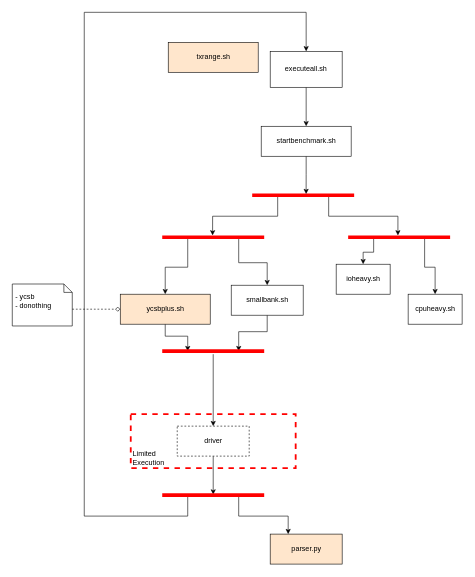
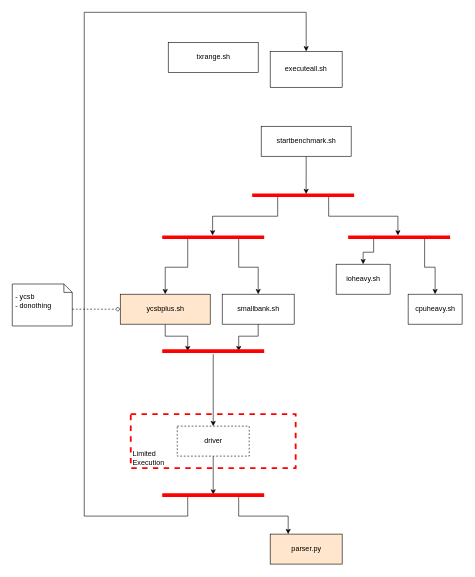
  <mxCell id="0" />
  <mxCell id="1" parent="0" />
  <mxCell id="2" value="" style="rounded=0;whiteSpace=wrap;html=1;dashed=1;fillColor=none;strokeWidth=3;strokeColor=#FF0000;" parent="1" vertex="1"><mxGeometry x="217.5" y="690" width="275" height="90" as="geometry" /></mxCell>
- <mxCell id="3" style="edgeStyle=orthogonalEdgeStyle;rounded=0;orthogonalLoop=1;jettySize=auto;html=1;exitX=0.5;exitY=1;exitDx=0;exitDy=0;entryX=0.5;entryY=0;entryDx=0;entryDy=0;" parent="1" source="4" target="32" edge="1"><mxGeometry relative="1" as="geometry" /></mxCell>
  <mxCell id="4" value="&lt;div&gt;executeall.sh&lt;/div&gt;" style="rounded=0;whiteSpace=wrap;html=1;" parent="1" vertex="1"><mxGeometry x="450" y="85" width="120" height="60" as="geometry" /></mxCell>
  <mxCell id="5" style="edgeStyle=orthogonalEdgeStyle;rounded=0;orthogonalLoop=1;jettySize=auto;html=1;exitX=0.25;exitY=0.5;exitDx=0;exitDy=0;exitPerimeter=0;entryX=0.494;entryY=0.2;entryDx=0;entryDy=0;entryPerimeter=0;" parent="1" source="7" target="10" edge="1"><mxGeometry relative="1" as="geometry"><mxPoint x="380" y="270" as="targetPoint" /></mxGeometry></mxCell>
  <mxCell id="6" style="edgeStyle=orthogonalEdgeStyle;rounded=0;orthogonalLoop=1;jettySize=auto;html=1;exitX=0.75;exitY=0.5;exitDx=0;exitDy=0;exitPerimeter=0;entryX=0.488;entryY=0.2;entryDx=0;entryDy=0;entryPerimeter=0;" parent="1" source="7" target="17" edge="1"><mxGeometry relative="1" as="geometry"><mxPoint x="590" y="280" as="targetPoint" /></mxGeometry></mxCell>
  <mxCell id="7" value="" style="shape=line;html=1;strokeWidth=6;strokeColor=#ff0000;" parent="1" vertex="1"><mxGeometry x="420" y="320" width="170" height="10" as="geometry" /></mxCell>
  <mxCell id="8" style="edgeStyle=orthogonalEdgeStyle;rounded=0;orthogonalLoop=1;jettySize=auto;html=1;exitX=0.25;exitY=0.5;exitDx=0;exitDy=0;exitPerimeter=0;entryX=0.5;entryY=0;entryDx=0;entryDy=0;" parent="1" source="10" target="12" edge="1"><mxGeometry relative="1" as="geometry"><mxPoint x="280" y="440" as="targetPoint" /></mxGeometry></mxCell>
  <mxCell id="9" style="edgeStyle=orthogonalEdgeStyle;rounded=0;orthogonalLoop=1;jettySize=auto;html=1;exitX=0.75;exitY=0.5;exitDx=0;exitDy=0;exitPerimeter=0;entryX=0.5;entryY=0;entryDx=0;entryDy=0;" parent="1" source="10" target="14" edge="1"><mxGeometry relative="1" as="geometry" /></mxCell>
  <mxCell id="10" value="" style="shape=line;html=1;strokeWidth=6;strokeColor=#ff0000;" parent="1" vertex="1"><mxGeometry x="270" y="390" width="170" height="10" as="geometry" /></mxCell>
  <mxCell id="11" style="edgeStyle=orthogonalEdgeStyle;rounded=0;orthogonalLoop=1;jettySize=auto;html=1;exitX=0.5;exitY=1;exitDx=0;exitDy=0;entryX=0.25;entryY=0.5;entryDx=0;entryDy=0;entryPerimeter=0;" parent="1" source="12" target="21" edge="1"><mxGeometry relative="1" as="geometry" /></mxCell>
  <mxCell id="12" value="ycsbplus.sh" style="html=1;fillColor=#ffe6cc;" parent="1" vertex="1"><mxGeometry x="200" y="490" width="150" height="50" as="geometry" /></mxCell>
  <mxCell id="13" style="edgeStyle=orthogonalEdgeStyle;rounded=0;orthogonalLoop=1;jettySize=auto;html=1;exitX=0.5;exitY=1;exitDx=0;exitDy=0;entryX=0.75;entryY=0.5;entryDx=0;entryDy=0;entryPerimeter=0;" parent="1" source="14" target="21" edge="1"><mxGeometry relative="1" as="geometry" /></mxCell>
- <mxCell id="14" value="smallbank.sh" style="html=1;" parent="1" vertex="1"><mxGeometry x="385" y="475" width="120" height="50" as="geometry" /></mxCell>
+ <mxCell id="14" value="smallbank.sh" style="html=1;" parent="1" vertex="1"><mxGeometry x="370" y="490" width="120" height="50" as="geometry" /></mxCell>
  <mxCell id="15" style="edgeStyle=orthogonalEdgeStyle;rounded=0;orthogonalLoop=1;jettySize=auto;html=1;exitX=0.25;exitY=0.5;exitDx=0;exitDy=0;exitPerimeter=0;entryX=0.5;entryY=0;entryDx=0;entryDy=0;" parent="1" source="17" target="18" edge="1"><mxGeometry relative="1" as="geometry" /></mxCell>
  <mxCell id="16" style="edgeStyle=orthogonalEdgeStyle;rounded=0;orthogonalLoop=1;jettySize=auto;html=1;exitX=0.75;exitY=0.5;exitDx=0;exitDy=0;exitPerimeter=0;entryX=0.5;entryY=0;entryDx=0;entryDy=0;" parent="1" source="17" target="19" edge="1"><mxGeometry relative="1" as="geometry" /></mxCell>
  <mxCell id="17" value="" style="shape=line;html=1;strokeWidth=6;strokeColor=#ff0000;" parent="1" vertex="1"><mxGeometry x="580" y="390" width="170" height="10" as="geometry" /></mxCell>
  <mxCell id="18" value="ioheavy.sh" style="html=1;" parent="1" vertex="1"><mxGeometry x="560" y="440" width="90" height="50" as="geometry" /></mxCell>
  <mxCell id="19" value="cpuheavy.sh" style="html=1;" parent="1" vertex="1"><mxGeometry x="680" y="490" width="90" height="50" as="geometry" /></mxCell>
  <mxCell id="20" style="edgeStyle=orthogonalEdgeStyle;rounded=0;orthogonalLoop=1;jettySize=auto;html=1;entryX=0.5;entryY=0;entryDx=0;entryDy=0;" parent="1" source="21" target="23" edge="1"><mxGeometry relative="1" as="geometry" /></mxCell>
  <mxCell id="21" value="" style="shape=line;html=1;strokeWidth=6;strokeColor=#ff0000;" parent="1" vertex="1"><mxGeometry x="270" y="580" width="170" height="10" as="geometry" /></mxCell>
  <mxCell id="22" style="edgeStyle=orthogonalEdgeStyle;rounded=0;orthogonalLoop=1;jettySize=auto;html=1;exitX=0.5;exitY=1;exitDx=0;exitDy=0;entryX=0.5;entryY=0.4;entryDx=0;entryDy=0;entryPerimeter=0;" parent="1" source="23" target="26" edge="1"><mxGeometry relative="1" as="geometry" /></mxCell>
  <mxCell id="23" value="driver" style="html=1;dashed=1;" parent="1" vertex="1"><mxGeometry x="295" y="710" width="120" height="50" as="geometry" /></mxCell>
  <mxCell id="24" style="edgeStyle=orthogonalEdgeStyle;rounded=0;orthogonalLoop=1;jettySize=auto;html=1;exitX=0.25;exitY=0.5;exitDx=0;exitDy=0;exitPerimeter=0;entryX=0.5;entryY=0;entryDx=0;entryDy=0;" parent="1" source="26" target="4" edge="1"><mxGeometry relative="1" as="geometry"><mxPoint x="220" y="420" as="targetPoint" /><Array as="points"><mxPoint x="312" y="860" /><mxPoint x="140" y="860" /><mxPoint x="140" y="20" /><mxPoint x="510" y="20" /></Array></mxGeometry></mxCell>
  <mxCell id="25" style="edgeStyle=orthogonalEdgeStyle;rounded=0;orthogonalLoop=1;jettySize=auto;html=1;exitX=0.75;exitY=0.5;exitDx=0;exitDy=0;exitPerimeter=0;entryX=0.25;entryY=0;entryDx=0;entryDy=0;" parent="1" source="26" target="27" edge="1"><mxGeometry relative="1" as="geometry"><Array as="points"><mxPoint x="398" y="860" /><mxPoint x="480" y="860" /></Array></mxGeometry></mxCell>
  <mxCell id="26" value="" style="shape=line;html=1;strokeWidth=6;strokeColor=#ff0000;" parent="1" vertex="1"><mxGeometry x="270" y="820" width="170" height="10" as="geometry" /></mxCell>
  <mxCell id="27" value="parser.py" style="html=1;fillColor=#ffe6cc;" parent="1" vertex="1"><mxGeometry x="450" y="890" width="120" height="50" as="geometry" /></mxCell>
  <mxCell id="28" value="&lt;div align=&quot;left&quot;&gt;Limited&lt;/div&gt;&lt;div align=&quot;left&quot;&gt;Execution&lt;br&gt;&lt;/div&gt;" style="text;html=1;strokeColor=none;fillColor=none;align=left;verticalAlign=middle;whiteSpace=wrap;rounded=0;dashed=1;" parent="1" vertex="1"><mxGeometry x="218.5" y="753" width="40" height="20" as="geometry" /></mxCell>
  <mxCell id="29" style="edgeStyle=orthogonalEdgeStyle;rounded=0;orthogonalLoop=1;jettySize=auto;html=1;exitX=0;exitY=0;exitDx=100;exitDy=42;exitPerimeter=0;entryX=0;entryY=0.5;entryDx=0;entryDy=0;dashed=1;endArrow=diamond;endFill=0;" parent="1" source="30" target="12" edge="1"><mxGeometry relative="1" as="geometry" /></mxCell>
  <mxCell id="30" value="&lt;div&gt;&lt;br&gt;&lt;/div&gt;&lt;div&gt;&amp;nbsp;- ycsb&lt;/div&gt;&lt;div&gt;&amp;nbsp;- donothing&lt;br&gt;&lt;/div&gt;" style="shape=note;whiteSpace=wrap;html=1;size=14;verticalAlign=top;align=left;spacingTop=-6;strokeWidth=1;fillColor=none;" parent="1" vertex="1"><mxGeometry x="20" y="473" width="100" height="70" as="geometry" /></mxCell>
  <mxCell id="31" style="edgeStyle=orthogonalEdgeStyle;rounded=0;orthogonalLoop=1;jettySize=auto;html=1;exitX=0.5;exitY=1;exitDx=0;exitDy=0;entryX=0.529;entryY=0.3;entryDx=0;entryDy=0;entryPerimeter=0;" edge="1" parent="1" source="32" target="7"><mxGeometry relative="1" as="geometry" /></mxCell>
  <mxCell id="32" value="startbenchmark.sh" style="html=1;" vertex="1" parent="1"><mxGeometry x="435" y="210" width="150" height="50" as="geometry" /></mxCell>
- <mxCell id="33" value="txrange.sh" style="html=1;fillColor=#ffe6cc;" vertex="1" parent="1"><mxGeometry x="280" y="70" width="150" height="50" as="geometry" /></mxCell>
+ <mxCell id="33" value="txrange.sh" style="html=1;" vertex="1" parent="1"><mxGeometry x="280" y="70" width="150" height="50" as="geometry" /></mxCell>
